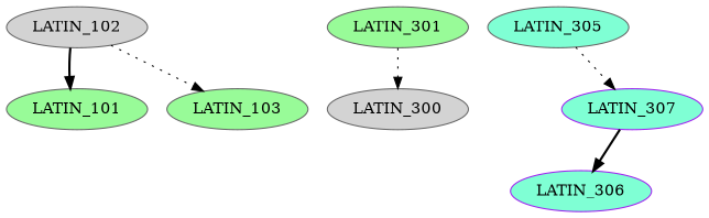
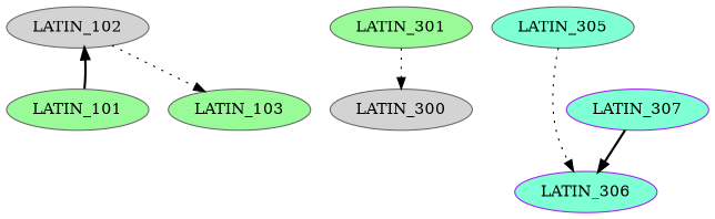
  digraph {
    node [color=gray40 fillcolor=palegreen style=filled]
    edge [color=black style=dotted]
    LATIN_102 [fillcolor=lightgrey]
    LATIN_101
    LATIN_103
    LATIN_300 [fillcolor=lightgrey]
    LATIN_301
    LATIN_305 [fillcolor=aquamarine]
    LATIN_306 [color=purple fillcolor=aquamarine]
    LATIN_307 [color=purple fillcolor=aquamarine]
    LATIN_102 -> LATIN_103
-   LATIN_102 -> LATIN_101 [style=bold]
+   LATIN_101 -> LATIN_102 [style=bold]
    LATIN_301 -> LATIN_300
-   LATIN_305 -> LATIN_307
+   LATIN_305 -> LATIN_306
    LATIN_307 -> LATIN_306 [style=bold]
  }
